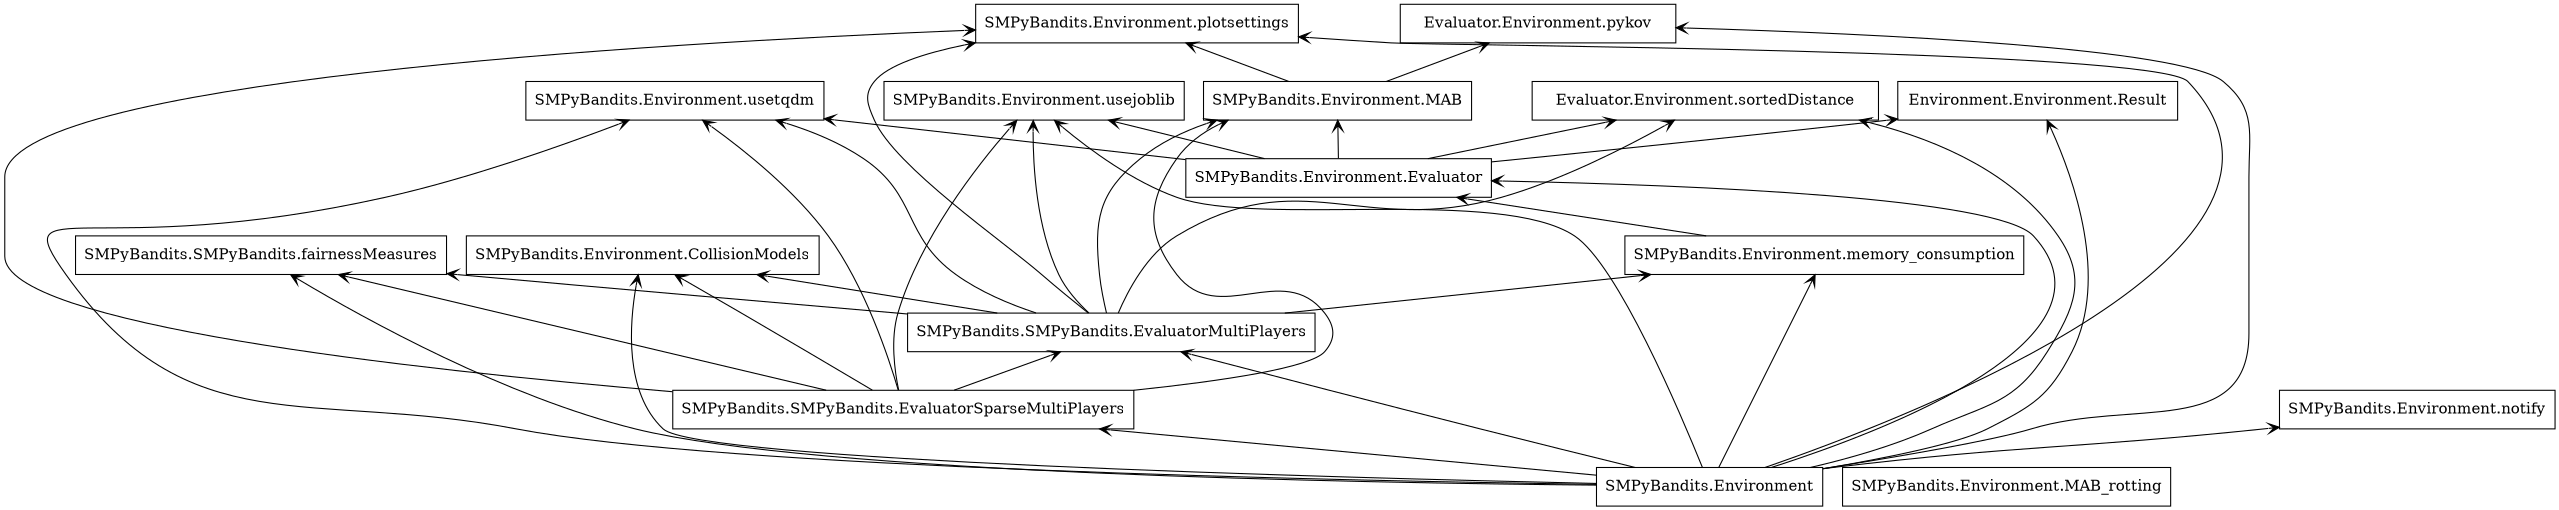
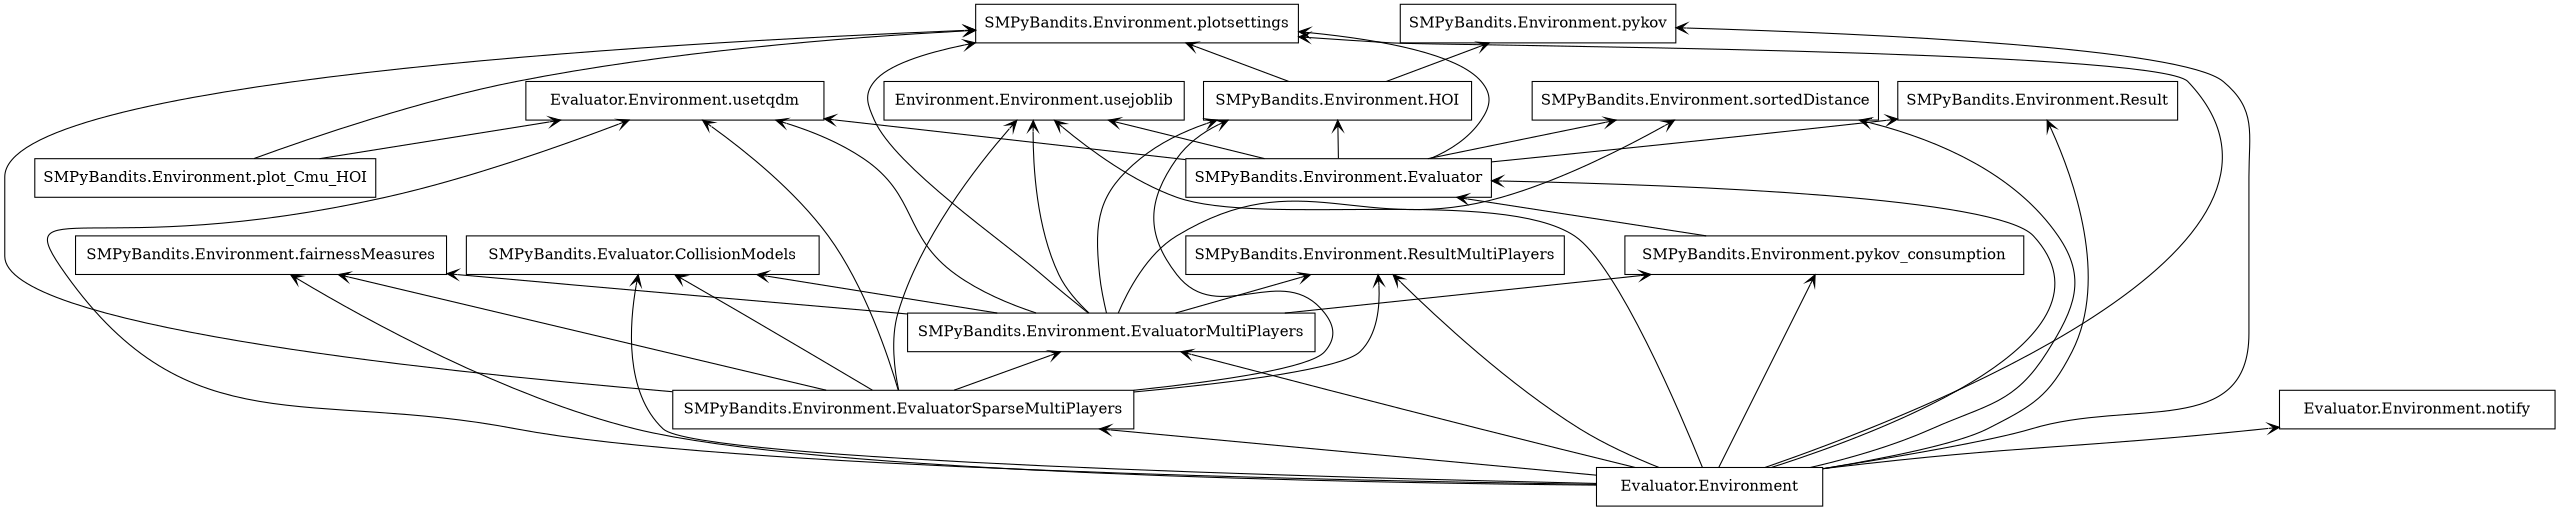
  digraph {
    rankdir=BT
    node [shape=box]
    edge [arrowhead=open arrowtail=none]
-   n1 [label="SMPyBandits.Environment"]
-   n2 [label="SMPyBandits.Environment.CollisionModels"]
+   n1 [label="Evaluator.Environment"]
+   n2 [label="SMPyBandits.Evaluator.CollisionModels"]
    n3 [label="SMPyBandits.Environment.Evaluator"]
-   n4 [label="SMPyBandits.SMPyBandits.EvaluatorMultiPlayers"]
-   n5 [label="SMPyBandits.SMPyBandits.EvaluatorSparseMultiPlayers"]
-   n6 [label="Environment.Environment.Result"]
-   n8 [label="SMPyBandits.SMPyBandits.fairnessMeasures"]
-   n9 [label="SMPyBandits.Environment.memory_consumption"]
-   n10 [label="SMPyBandits.Environment.notify"]
+   n4 [label="SMPyBandits.Environment.EvaluatorMultiPlayers"]
+   n5 [label="SMPyBandits.Environment.EvaluatorSparseMultiPlayers"]
+   n6 [label="SMPyBandits.Environment.Result"]
+   n7 [label="SMPyBandits.Environment.ResultMultiPlayers"]
+   n8 [label="SMPyBandits.Environment.fairnessMeasures"]
+   n9 [label="SMPyBandits.Environment.pykov_consumption"]
+   n10 [label="Evaluator.Environment.notify"]
    n11 [label="SMPyBandits.Environment.plotsettings"]
-   n12 [label="Evaluator.Environment.sortedDistance"]
-   n13 [label="SMPyBandits.Environment.usejoblib"]
-   n14 [label="SMPyBandits.Environment.usetqdm"]
-   n15 [label="Evaluator.Environment.pykov"]
-   n16 [label="SMPyBandits.Environment.MAB"]
-   n17 [label="SMPyBandits.Environment.MAB_rotting"]
+   n12 [label="SMPyBandits.Environment.sortedDistance"]
+   n13 [label="Environment.Environment.usejoblib"]
+   n14 [label="Evaluator.Environment.usetqdm"]
+   n15 [label="SMPyBandits.Environment.pykov"]
+   n16 [label="SMPyBandits.Environment.HOI"]
+   n18 [label="SMPyBandits.Environment.plot_Cmu_HOI"]
    n1 -> n2
    n1 -> n3
    n1 -> n4
    n1 -> n5
    n1 -> n6
+   n1 -> n7
    n1 -> n8
    n1 -> n9
    n1 -> n10
    n1 -> n11
    n1 -> n12
    n1 -> n13
    n1 -> n14
    n1 -> n15
    n3 -> n6
+   n3 -> n11
    n3 -> n12
    n3 -> n13
    n3 -> n14
    n3 -> n16
    n4 -> n2
+   n4 -> n7
    n4 -> n8
    n4 -> n9
    n4 -> n11
    n4 -> n12
    n4 -> n13
    n4 -> n14
    n4 -> n16
    n5 -> n2
    n5 -> n4
+   n5 -> n7
    n5 -> n8
    n5 -> n11
    n5 -> n13
    n5 -> n14
    n5 -> n16
    n9 -> n3
    n16 -> n11
    n16 -> n15
+   n18 -> n11
+   n18 -> n14
  }
